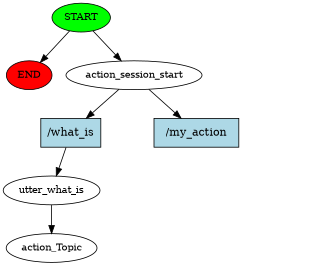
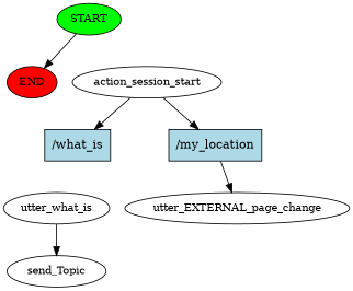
  digraph {
    node [fontsize=12]
    n1 [fillcolor=green label=START style=filled]
    n2 [fillcolor=red label=END style=filled]
    n3 [label=action_session_start]
    n4 [fillcolor=lightblue label="/what_is" shape=rect style=filled fontsize=""]
-   n5 [fillcolor=lightblue label="/my_action" shape=rect style=filled fontsize=""]
+   n5 [fillcolor=lightblue label="/my_location" shape=rect style=filled fontsize=""]
    n6 [label=utter_what_is]
-   n7 [label=action_Topic]
+   n7 [label=send_Topic]
+   n8 [label=utter_EXTERNAL_page_change]
    n1 -> n2
-   n1 -> n3
    n3 -> n4
    n3 -> n5
-   n4 -> n6
+   n5 -> n8
    n6 -> n7
  }
